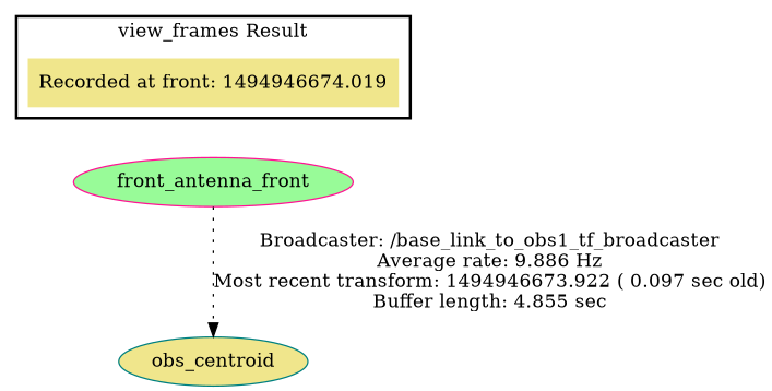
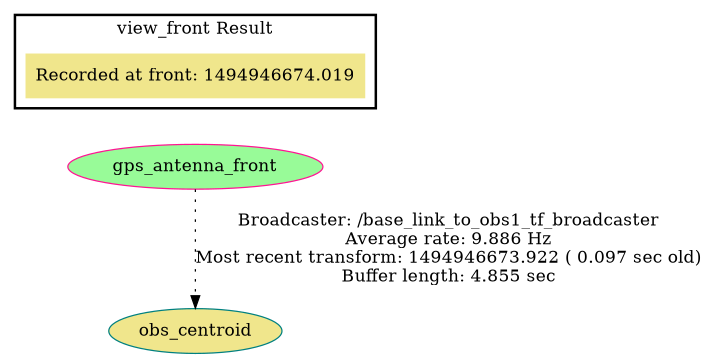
  digraph {
    node [color=deeppink fillcolor=khaki style=filled]
    n1 [label="Recorded at front: 1494946674.019" shape=plaintext]
-   gps_antenna_front [fillcolor=palegreen label=front_antenna_front]
+   gps_antenna_front [fillcolor=palegreen]
    obs_centroid [color=teal]
    subgraph cluster_1 {
      color=black
-     label="view_frames Result"
+     label="view_front Result"
      style=bold
      n1
    }
    n1 -> gps_antenna_front [style=invis]
    gps_antenna_front -> obs_centroid [label="Broadcaster: /base_link_to_obs1_tf_broadcaster\nAverage rate: 9.886 Hz\nMost recent transform: 1494946673.922 ( 0.097 sec old)\nBuffer length: 4.855 sec\n" style=dotted]
  }
